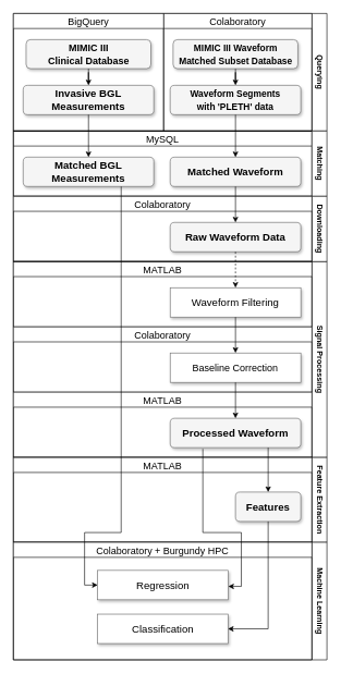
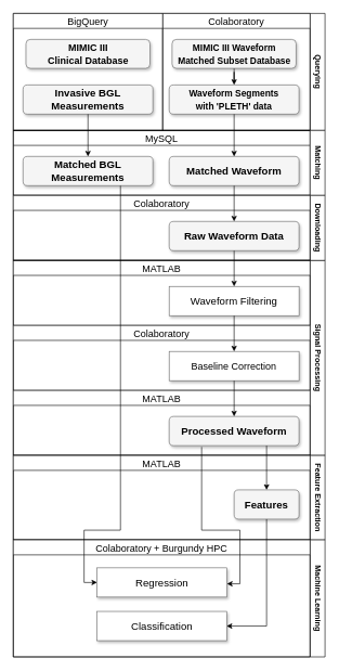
  <mxCell id="0" />
  <mxCell id="1" parent="0" />
  <mxCell id="2" value="MySQL" style="swimlane;rounded=0;fontSize=15;fillColor=#FFFFFF;startSize=23;fontStyle=0" parent="1" vertex="1"><mxGeometry x="20" y="200" width="457" height="100" as="geometry" /></mxCell>
  <mxCell id="3" value="Querying" style="swimlane;horizontal=0;rotation=-180;fontStyle=1" parent="1" vertex="1"><mxGeometry x="20" y="20" width="480" height="180" as="geometry" /></mxCell>
  <mxCell id="4" value="Colaboratory" style="swimlane;rounded=0;fontSize=15;fillColor=#FFFFFF;startSize=23;fontStyle=0" parent="3" vertex="1"><mxGeometry x="230" width="227" height="180" as="geometry" /></mxCell>
  <mxCell id="5" value="" style="edgeStyle=orthogonalEdgeStyle;rounded=0;orthogonalLoop=1;jettySize=auto;html=1;fontSize=15;" parent="4" source="6" target="7" edge="1"><mxGeometry relative="1" as="geometry" /></mxCell>
  <mxCell id="6" value="&lt;b style=&quot;font-size: 14px;&quot;&gt;&lt;font style=&quot;font-size: 14px;&quot;&gt;MIMIC III Waveform &lt;br&gt;Matched Subset Database&lt;/font&gt;&lt;/b&gt;" style="whiteSpace=wrap;html=1;rounded=1;shadow=1;strokeWidth=1;fontSize=16;align=center;fillColor=#F5F5F5;strokeColor=#666666;" parent="4" vertex="1"><mxGeometry x="14.5" y="40" width="191" height="44.5" as="geometry" /></mxCell>
  <mxCell id="7" value="&lt;font style=&quot;font-size: 14px;&quot;&gt;Waveform Segments &lt;br&gt;with 'PLETH' data&lt;/font&gt;" style="whiteSpace=wrap;html=1;rounded=1;shadow=1;strokeWidth=1;fontSize=16;align=center;fillColor=#F5F5F5;strokeColor=#666666;fontStyle=1" parent="4" vertex="1"><mxGeometry x="10" y="110" width="200" height="45" as="geometry" /></mxCell>
  <mxCell id="8" value="BigQuery" style="swimlane;rounded=0;fontSize=15;fillColor=#FFFFFF;startSize=23;fontStyle=0" parent="3" vertex="1"><mxGeometry width="230" height="180" as="geometry" /></mxCell>
  <mxCell id="9" value="&lt;b&gt;&lt;font style=&quot;font-size: 16px;&quot;&gt;Invasive BGL Measurements&lt;/font&gt;&lt;/b&gt;" style="whiteSpace=wrap;html=1;rounded=1;shadow=1;strokeWidth=1;fontSize=16;align=center;fillColor=#F5F5F5;strokeColor=#666666;" parent="8" vertex="1"><mxGeometry x="15" y="110" width="200" height="45" as="geometry" /></mxCell>
  <mxCell id="10" value="&lt;b style=&quot;font-size: 15px;&quot;&gt;&lt;font style=&quot;font-size: 15px;&quot;&gt;MIMIC III&lt;br&gt;Clinical Database&lt;/font&gt;&lt;/b&gt;" style="whiteSpace=wrap;html=1;rounded=1;shadow=1;strokeWidth=1;fontSize=16;align=center;fillColor=#f5f5f5;strokeColor=#666666;" parent="8" vertex="1"><mxGeometry x="19.5" y="40" width="191" height="44.5" as="geometry" /></mxCell>
- <mxCell id="11" style="edgeStyle=orthogonalEdgeStyle;rounded=0;orthogonalLoop=1;jettySize=auto;html=1;entryX=0.5;entryY=0;entryDx=0;entryDy=0;fontSize=15;" parent="8" source="10" target="9" edge="1"><mxGeometry relative="1" as="geometry" /></mxCell>
  <mxCell id="12" value="Signal Processing" style="swimlane;horizontal=0;rotation=-180;startSize=23;fontStyle=1" parent="1" vertex="1"><mxGeometry x="20" y="400" width="480" height="300" as="geometry" /></mxCell>
  <mxCell id="13" value="MATLAB" style="swimlane;rounded=0;fontSize=15;fillColor=#FFFFFF;fontStyle=0" parent="12" vertex="1"><mxGeometry width="457" height="100" as="geometry" /></mxCell>
  <mxCell id="14" value="Waveform Filtering" style="whiteSpace=wrap;html=1;rounded=0;shadow=1;strokeWidth=1;fontSize=16;align=center;fillColor=#FFFFFF;strokeColor=#666666;" parent="13" vertex="1"><mxGeometry x="240" y="40" width="200" height="45" as="geometry" /></mxCell>
  <mxCell id="15" value="Colaboratory" style="swimlane;rounded=0;fontSize=15;fillColor=#FFFFFF;fontStyle=0" parent="12" vertex="1"><mxGeometry y="100" width="457" height="100" as="geometry" /></mxCell>
  <mxCell id="16" value="&lt;span style=&quot;font-size: 15px;&quot;&gt;Baseline Correction&lt;/span&gt;" style="whiteSpace=wrap;html=1;rounded=0;shadow=1;strokeWidth=1;fontSize=16;align=center;fillColor=#FFFFFF;strokeColor=#666666;" parent="15" vertex="1"><mxGeometry x="240" y="40" width="200" height="45" as="geometry" /></mxCell>
  <mxCell id="17" value="MATLAB" style="swimlane;rounded=0;fontSize=15;fillColor=#FFFFFF;fontStyle=0" parent="12" vertex="1"><mxGeometry y="200" width="457" height="100" as="geometry" /></mxCell>
  <mxCell id="18" value="&lt;b&gt;Processed Waveform&lt;/b&gt;" style="whiteSpace=wrap;html=1;rounded=1;shadow=1;strokeWidth=1;fontSize=16;align=center;fillColor=#F5F5F5;strokeColor=#666666;" parent="17" vertex="1"><mxGeometry x="240" y="40" width="200" height="45" as="geometry" /></mxCell>
  <mxCell id="19" style="edgeStyle=orthogonalEdgeStyle;rounded=0;orthogonalLoop=1;jettySize=auto;html=1;entryX=0.5;entryY=0;entryDx=0;entryDy=0;fontSize=8;" parent="12" source="14" target="16" edge="1"><mxGeometry relative="1" as="geometry" /></mxCell>
  <mxCell id="20" style="edgeStyle=orthogonalEdgeStyle;rounded=0;orthogonalLoop=1;jettySize=auto;html=1;entryX=0.5;entryY=0;entryDx=0;entryDy=0;fontSize=8;" parent="12" source="16" target="18" edge="1"><mxGeometry relative="1" as="geometry" /></mxCell>
  <mxCell id="21" value="Matching" style="swimlane;horizontal=0;rotation=-180;startSize=23;fontStyle=1" parent="1" vertex="1"><mxGeometry x="20" y="200" width="480" height="100" as="geometry" /></mxCell>
  <mxCell id="22" value="Matched Waveform" style="whiteSpace=wrap;html=1;rounded=1;shadow=1;strokeWidth=1;fontSize=16;align=center;fillColor=#F5F5F5;strokeColor=#666666;fontStyle=1" parent="21" vertex="1"><mxGeometry x="240" y="40" width="200" height="45" as="geometry" /></mxCell>
  <mxCell id="23" value="Matched BGL Measurements" style="whiteSpace=wrap;html=1;rounded=1;shadow=1;strokeWidth=1;fontSize=16;align=center;fillColor=#F5F5F5;strokeColor=#666666;fontStyle=1" parent="21" vertex="1"><mxGeometry x="15" y="40" width="200" height="45" as="geometry" /></mxCell>
  <mxCell id="24" style="edgeStyle=orthogonalEdgeStyle;rounded=0;orthogonalLoop=1;jettySize=auto;html=1;exitX=0.5;exitY=1;exitDx=0;exitDy=0;entryX=0.5;entryY=0;entryDx=0;entryDy=0;fontSize=16;" parent="1" source="7" target="22" edge="1"><mxGeometry relative="1" as="geometry" /></mxCell>
  <mxCell id="25" style="edgeStyle=orthogonalEdgeStyle;rounded=0;orthogonalLoop=1;jettySize=auto;html=1;exitX=0.5;exitY=1;exitDx=0;exitDy=0;entryX=0.5;entryY=0;entryDx=0;entryDy=0;fontSize=15;" parent="1" source="9" target="23" edge="1"><mxGeometry relative="1" as="geometry" /></mxCell>
  <mxCell id="26" value="Downloading" style="swimlane;horizontal=0;rotation=-180;startSize=23;fontStyle=1" parent="1" vertex="1"><mxGeometry x="20" y="300" width="480" height="100" as="geometry" /></mxCell>
  <mxCell id="27" value="Colaboratory" style="swimlane;rounded=0;fontSize=15;fillColor=#FFFFFF;fontStyle=0" parent="26" vertex="1"><mxGeometry width="457" height="100" as="geometry" /></mxCell>
  <mxCell id="28" value="Raw Waveform Data" style="whiteSpace=wrap;html=1;rounded=1;shadow=1;strokeWidth=1;fontSize=16;align=center;fillColor=#F5F5F5;strokeColor=#666666;fontStyle=1" parent="27" vertex="1"><mxGeometry x="240" y="40" width="200" height="45" as="geometry" /></mxCell>
  <mxCell id="29" style="edgeStyle=orthogonalEdgeStyle;rounded=0;orthogonalLoop=1;jettySize=auto;html=1;fontSize=15;" parent="1" source="22" target="28" edge="1"><mxGeometry relative="1" as="geometry" /></mxCell>
- <mxCell id="30" style="edgeStyle=orthogonalEdgeStyle;rounded=0;orthogonalLoop=1;jettySize=auto;html=1;entryX=0.5;entryY=0;entryDx=0;entryDy=0;fontSize=8;dashed=1;" parent="1" source="28" target="14" edge="1"><mxGeometry relative="1" as="geometry" /></mxCell>
+ <mxCell id="30" style="edgeStyle=orthogonalEdgeStyle;rounded=0;orthogonalLoop=1;jettySize=auto;html=1;entryX=0.5;entryY=0;entryDx=0;entryDy=0;fontSize=8;" parent="1" source="28" target="14" edge="1"><mxGeometry relative="1" as="geometry" /></mxCell>
  <mxCell id="31" value="Feature Extraction" style="swimlane;horizontal=0;rounded=0;fontSize=12;fillColor=#FFFFFF;rotation=-180;" parent="1" vertex="1"><mxGeometry x="20" y="700" width="480" height="130" as="geometry" /></mxCell>
  <mxCell id="32" value="MATLAB" style="swimlane;rounded=0;fontSize=15;fillColor=#FFFFFF;fontStyle=0" parent="31" vertex="1"><mxGeometry width="457" height="130" as="geometry" /></mxCell>
  <mxCell id="33" value="&lt;b&gt;Features&lt;/b&gt;" style="whiteSpace=wrap;html=1;rounded=1;shadow=1;strokeWidth=1;fontSize=16;align=center;fillColor=#F5F5F5;strokeColor=#666666;" parent="32" vertex="1"><mxGeometry x="340" y="53" width="100" height="45" as="geometry" /></mxCell>
  <mxCell id="34" style="edgeStyle=orthogonalEdgeStyle;rounded=0;orthogonalLoop=1;jettySize=auto;html=1;fontSize=12;exitX=0.75;exitY=1;exitDx=0;exitDy=0;" parent="1" source="18" target="33" edge="1"><mxGeometry relative="1" as="geometry" /></mxCell>
  <mxCell id="35" value="Machine Learning" style="swimlane;horizontal=0;rounded=0;fontSize=12;fillColor=#FFFFFF;rotation=-180;" parent="1" vertex="1"><mxGeometry x="20" y="830" width="480" height="180" as="geometry" /></mxCell>
  <mxCell id="36" value="Colaboratory + Burgundy HPC" style="swimlane;rounded=0;fontSize=15;fillColor=#FFFFFF;fontStyle=0" parent="35" vertex="1"><mxGeometry width="457" height="180" as="geometry" /></mxCell>
  <mxCell id="37" value="Regression" style="whiteSpace=wrap;html=1;rounded=0;shadow=1;strokeWidth=1;fontSize=16;align=center;fillColor=#FFFFFF;strokeColor=#666666;" parent="36" vertex="1"><mxGeometry x="129" y="43" width="200" height="45" as="geometry" /></mxCell>
  <mxCell id="38" value="Classification" style="whiteSpace=wrap;html=1;rounded=0;shadow=1;strokeWidth=1;fontSize=16;align=center;fillColor=#FFFFFF;strokeColor=#666666;" parent="36" vertex="1"><mxGeometry x="128.5" y="110" width="200" height="45" as="geometry" /></mxCell>
  <mxCell id="39" style="edgeStyle=orthogonalEdgeStyle;rounded=0;orthogonalLoop=1;jettySize=auto;html=1;exitX=0.5;exitY=1;exitDx=0;exitDy=0;entryX=1;entryY=0.5;entryDx=0;entryDy=0;fontSize=15;" parent="1" source="33" target="38" edge="1"><mxGeometry relative="1" as="geometry" /></mxCell>
  <mxCell id="40" style="edgeStyle=orthogonalEdgeStyle;rounded=0;orthogonalLoop=1;jettySize=auto;html=1;exitX=0.75;exitY=1;exitDx=0;exitDy=0;entryX=0;entryY=0.5;entryDx=0;entryDy=0;fontSize=15;" parent="1" source="23" target="37" edge="1"><mxGeometry relative="1" as="geometry"><Array as="points"><mxPoint x="185" y="815" /><mxPoint x="129" y="815" /><mxPoint x="129" y="895" /></Array></mxGeometry></mxCell>
  <mxCell id="41" style="edgeStyle=orthogonalEdgeStyle;rounded=0;orthogonalLoop=1;jettySize=auto;html=1;exitX=0.25;exitY=1;exitDx=0;exitDy=0;entryX=1;entryY=0.5;entryDx=0;entryDy=0;fontSize=15;" parent="1" edge="1"><mxGeometry relative="1" as="geometry"><mxPoint x="310" y="687" as="sourcePoint" /><mxPoint x="349" y="897.5" as="targetPoint" /><Array as="points"><mxPoint x="310" y="815" /><mxPoint x="369" y="815" /><mxPoint x="369" y="898" /></Array></mxGeometry></mxCell>
